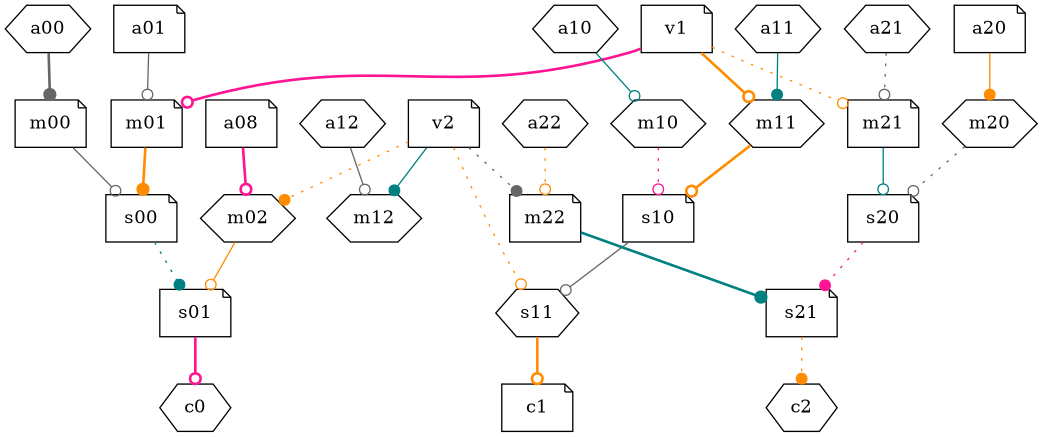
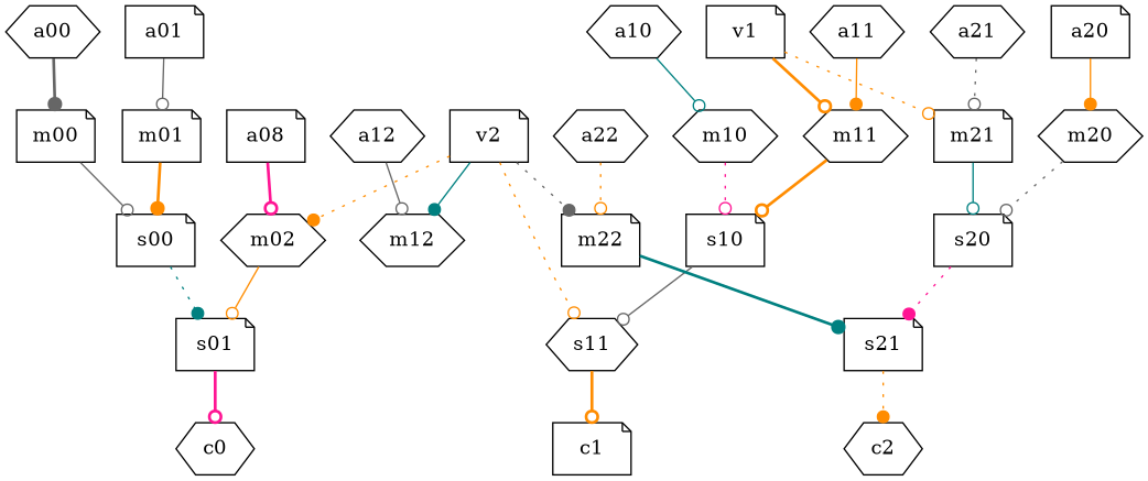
  digraph {
    node [opcode=load shape=note]
    edge [arrowhead=odot color=darkorange operand=1 style=dotted]
    s00 [opcode=add]
    m00
    m10 [shape=hexagon]
    s10 [opcode=add]
    m20 [shape=hexagon]
    s20 [opcode=add]
    v1
    m01
    m11 [shape=hexagon]
    m21
    m02 [shape=hexagon]
    v2
    m12 [shape=hexagon]
    m22
    s11 [opcode=add shape=hexagon]
    s01 [opcode=add]
    s21 [opcode=add]
    a00 [opcode=const shape=hexagon]
    a01 [opcode=const]
    n20 [label=a08 opcode=const]
    a10 [opcode=const shape=hexagon]
    a11 [opcode=const shape=hexagon]
    a12 [opcode=const shape=hexagon]
    a20 [opcode=const]
    a21 [opcode=const shape=hexagon]
    a22 [opcode=const shape=hexagon]
    c0 [opcode=store shape=hexagon]
    c1 [opcode=store]
    c2 [opcode=store shape=hexagon]
    s00 -> s01 [arrowhead=dot color=teal]
    m00 -> s00 [color=gray40 operand=0 style=solid]
    m10 -> s10 [color=deeppink operand=0]
    s10 -> s11 [color=gray40 style=solid]
    m20 -> s20 [color=gray40 operand=0]
    s20 -> s21 [arrowhead=dot color=deeppink]
-   v1 -> m01 [color=deeppink operand=0 style=bold]
    v1 -> m11 [operand=0 style=bold]
    v1 -> m21 [operand=0]
    m01 -> s00 [arrowhead=dot style=bold]
    m11 -> s10 [style=bold]
    m21 -> s20 [color=teal style=solid]
    m02 -> s01 [operand=0 style=solid]
    v2 -> m02 [arrowhead=dot operand=0]
    v2 -> m12 [arrowhead=dot color=teal operand=0 style=solid]
    v2 -> m22 [arrowhead=dot color=gray40 operand=0]
    v2 -> s11 [operand=0]
    m22 -> s21 [arrowhead=dot color=teal operand=0 style=bold]
    s11 -> c1 [operand=0 style=bold]
    s01 -> c0 [color=deeppink operand=0 style=bold]
    s21 -> c2 [arrowhead=dot operand=0]
    a00 -> m00 [arrowhead=dot color=gray40 style=bold]
    a01 -> m01 [color=gray40 style=solid]
    n20 -> m02 [color=deeppink style=bold]
    a10 -> m10 [color=teal style=solid]
-   a11 -> m11 [arrowhead=dot color=teal style=solid]
+   a11 -> m11 [arrowhead=dot style=solid]
    a12 -> m12 [color=gray40 style=solid]
    a20 -> m20 [arrowhead=dot style=solid]
    a21 -> m21 [color=gray40]
    a22 -> m22
  }
